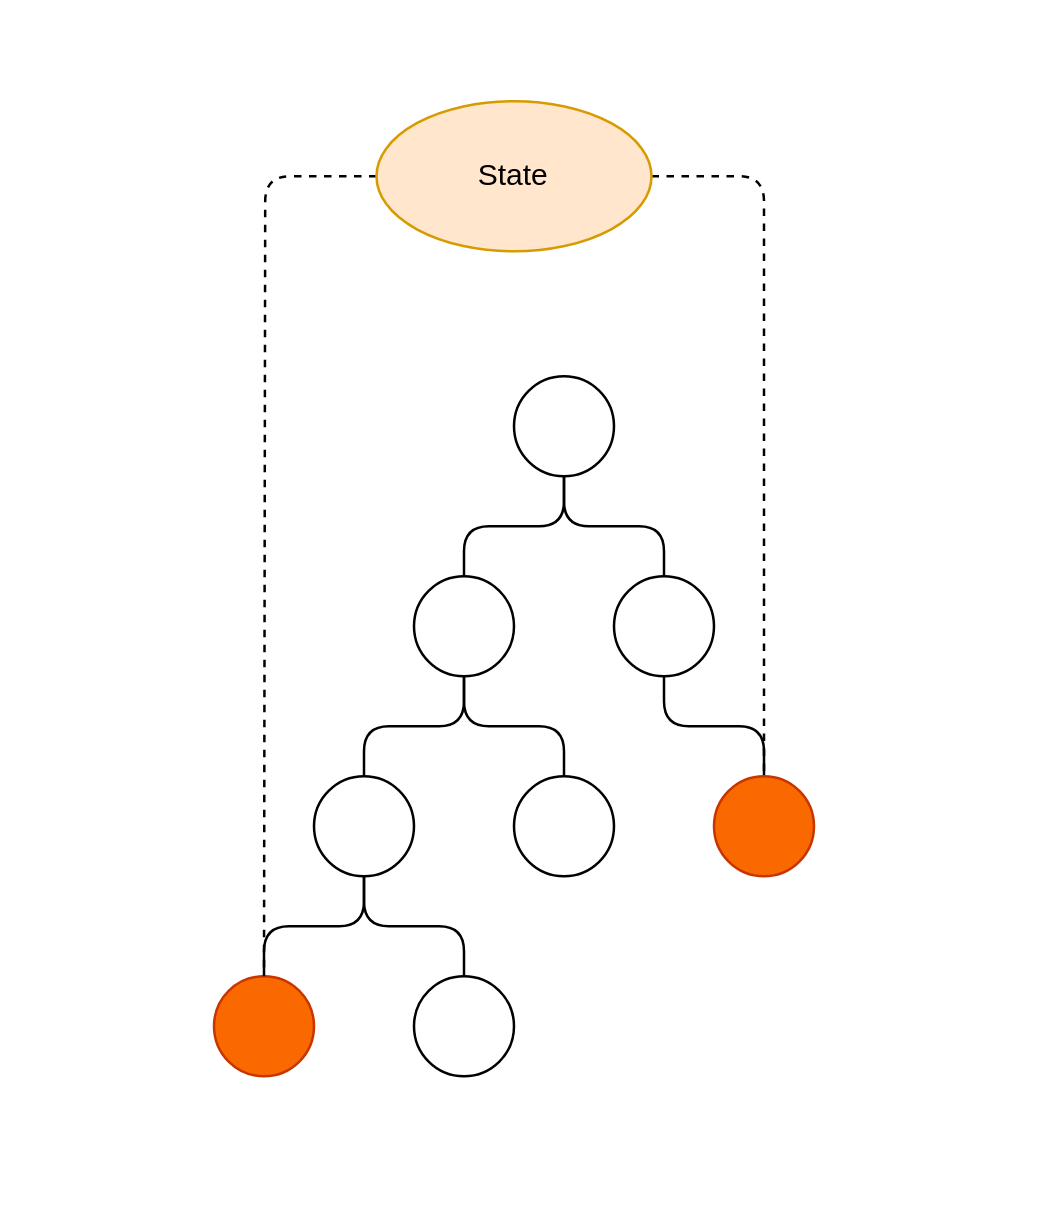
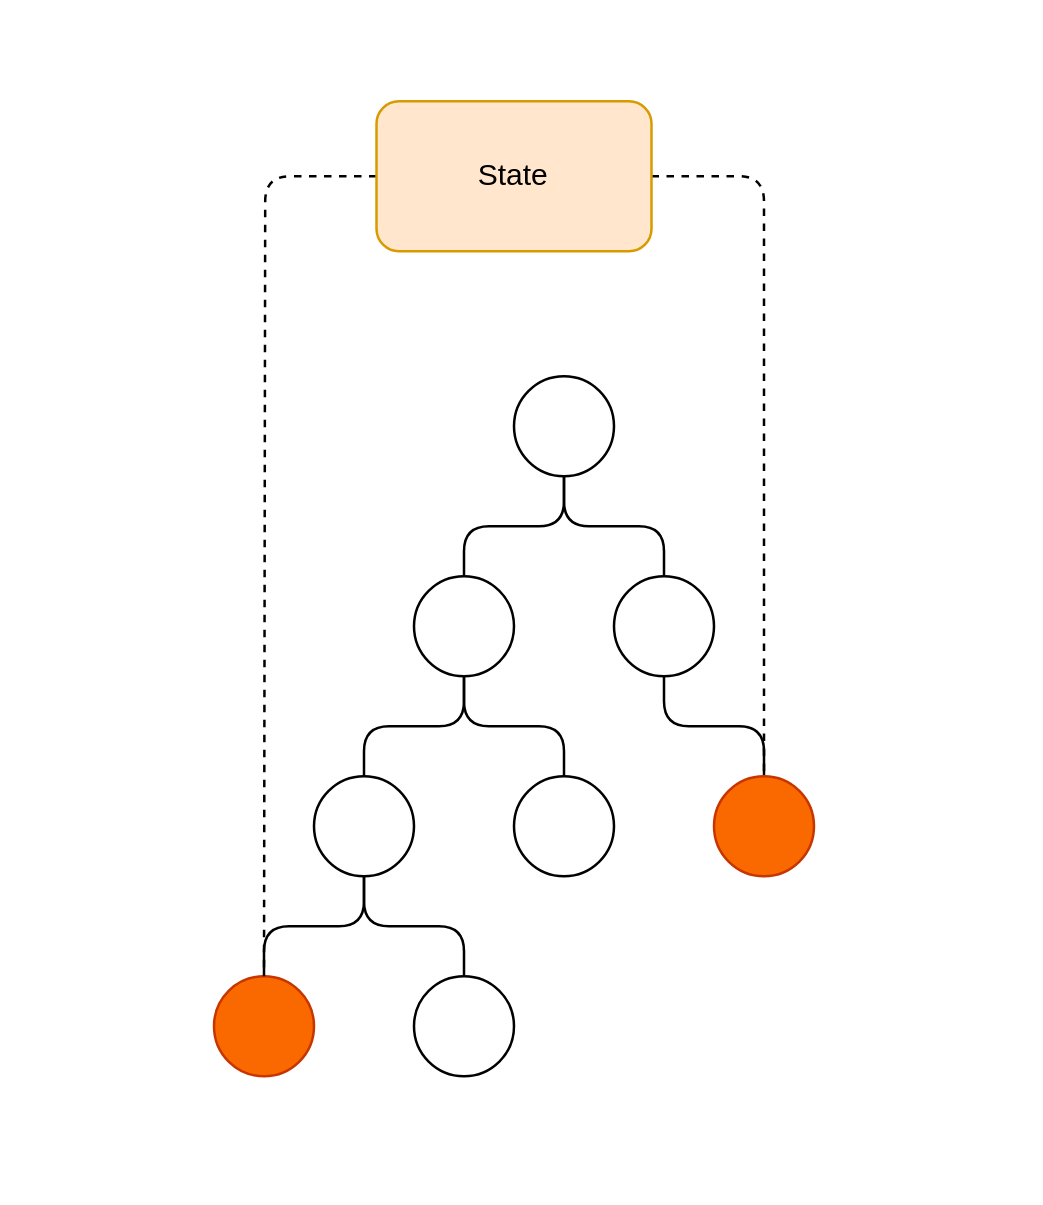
  <mxCell id="0" />
  <mxCell id="1" parent="0" />
  <mxCell id="2" value="" style="rounded=0;whiteSpace=wrap;html=1;strokeColor=none;" vertex="1" parent="1"><mxGeometry x="20" y="20" width="375" height="440" as="geometry" /></mxCell>
  <mxCell id="3" value="" style="edgeStyle=orthogonalEdgeStyle;rounded=1;orthogonalLoop=1;jettySize=auto;html=1;endArrow=none;endFill=0;" edge="1" parent="1" source="5" target="17"><mxGeometry relative="1" as="geometry" /></mxCell>
  <mxCell id="4" value="" style="edgeStyle=orthogonalEdgeStyle;rounded=1;orthogonalLoop=1;jettySize=auto;html=1;endArrow=none;endFill=0;" edge="1" parent="1" source="5" target="8"><mxGeometry relative="1" as="geometry" /></mxCell>
  <mxCell id="5" value="" style="ellipse;whiteSpace=wrap;html=1;aspect=fixed;" vertex="1" parent="1"><mxGeometry x="165" y="230" width="40" height="40" as="geometry" /></mxCell>
  <mxCell id="6" value="" style="edgeStyle=orthogonalEdgeStyle;rounded=1;orthogonalLoop=1;jettySize=auto;html=1;endArrow=none;endFill=0;" edge="1" parent="1" source="8" target="10"><mxGeometry relative="1" as="geometry" /></mxCell>
  <mxCell id="7" value="" style="edgeStyle=orthogonalEdgeStyle;rounded=1;orthogonalLoop=1;jettySize=auto;html=1;endArrow=none;endFill=0;" edge="1" parent="1" source="8" target="9"><mxGeometry relative="1" as="geometry" /></mxCell>
  <mxCell id="8" value="" style="ellipse;whiteSpace=wrap;html=1;aspect=fixed;" vertex="1" parent="1"><mxGeometry x="125" y="310" width="40" height="40" as="geometry" /></mxCell>
  <mxCell id="9" value="" style="ellipse;whiteSpace=wrap;html=1;aspect=fixed;fillColor=#fa6800;strokeColor=#C73500;fontColor=#ffffff;" vertex="1" parent="1"><mxGeometry x="85" y="390" width="40" height="40" as="geometry" /></mxCell>
  <mxCell id="10" value="" style="ellipse;whiteSpace=wrap;html=1;aspect=fixed;" vertex="1" parent="1"><mxGeometry x="165" y="390" width="40" height="40" as="geometry" /></mxCell>
  <mxCell id="11" value="" style="edgeStyle=orthogonalEdgeStyle;rounded=1;orthogonalLoop=1;jettySize=auto;html=1;endArrow=none;endFill=0;" edge="1" parent="1" source="12" target="13"><mxGeometry relative="1" as="geometry" /></mxCell>
  <mxCell id="12" value="" style="ellipse;whiteSpace=wrap;html=1;aspect=fixed;" vertex="1" parent="1"><mxGeometry x="245" y="230" width="40" height="40" as="geometry" /></mxCell>
  <mxCell id="13" value="" style="ellipse;whiteSpace=wrap;html=1;aspect=fixed;fillColor=#fa6800;strokeColor=#C73500;fontColor=#ffffff;" vertex="1" parent="1"><mxGeometry x="285" y="310" width="40" height="40" as="geometry" /></mxCell>
  <mxCell id="14" value="" style="edgeStyle=orthogonalEdgeStyle;orthogonalLoop=1;jettySize=auto;html=1;entryX=0.5;entryY=0;entryDx=0;entryDy=0;rounded=1;endArrow=none;endFill=0;" edge="1" parent="1" source="16" target="12"><mxGeometry relative="1" as="geometry"><mxPoint x="225" y="270" as="targetPoint" /></mxGeometry></mxCell>
  <mxCell id="15" value="" style="edgeStyle=orthogonalEdgeStyle;rounded=1;orthogonalLoop=1;jettySize=auto;html=1;endArrow=none;endFill=0;entryX=0.5;entryY=0;entryDx=0;entryDy=0;" edge="1" parent="1" source="16" target="5"><mxGeometry relative="1" as="geometry"><mxPoint x="225" y="270" as="targetPoint" /></mxGeometry></mxCell>
  <mxCell id="16" value="" style="ellipse;whiteSpace=wrap;html=1;aspect=fixed;" vertex="1" parent="1"><mxGeometry x="205" y="150" width="40" height="40" as="geometry" /></mxCell>
  <mxCell id="17" value="" style="ellipse;whiteSpace=wrap;html=1;aspect=fixed;" vertex="1" parent="1"><mxGeometry x="205" y="310" width="40" height="40" as="geometry" /></mxCell>
  <mxCell id="18" value="" style="edgeStyle=orthogonalEdgeStyle;rounded=1;orthogonalLoop=1;jettySize=auto;html=1;endArrow=none;endFill=0;entryX=0.5;entryY=0;entryDx=0;entryDy=0;dashed=1;" edge="1" parent="1" source="20" target="13"><mxGeometry relative="1" as="geometry"><mxPoint x="475" y="190" as="targetPoint" /></mxGeometry></mxCell>
  <mxCell id="19" value="" style="edgeStyle=orthogonalEdgeStyle;rounded=1;orthogonalLoop=1;jettySize=auto;html=1;dashed=1;endArrow=none;endFill=0;" edge="1" parent="1" source="20"><mxGeometry relative="1" as="geometry"><mxPoint x="105" y="390" as="targetPoint" /></mxGeometry></mxCell>
- <mxCell id="20" value="State&lt;br&gt;" style="ellipse;whiteSpace=wrap;html=1;fillColor=#ffe6cc;strokeColor=#d79b00;" vertex="1" parent="1"><mxGeometry x="150" y="40" width="110" height="60" as="geometry" /></mxCell>
+ <mxCell id="20" value="State&lt;br&gt;" style="rounded=1;whiteSpace=wrap;html=1;fillColor=#ffe6cc;strokeColor=#d79b00;" vertex="1" parent="1"><mxGeometry x="150" y="40" width="110" height="60" as="geometry" /></mxCell>
